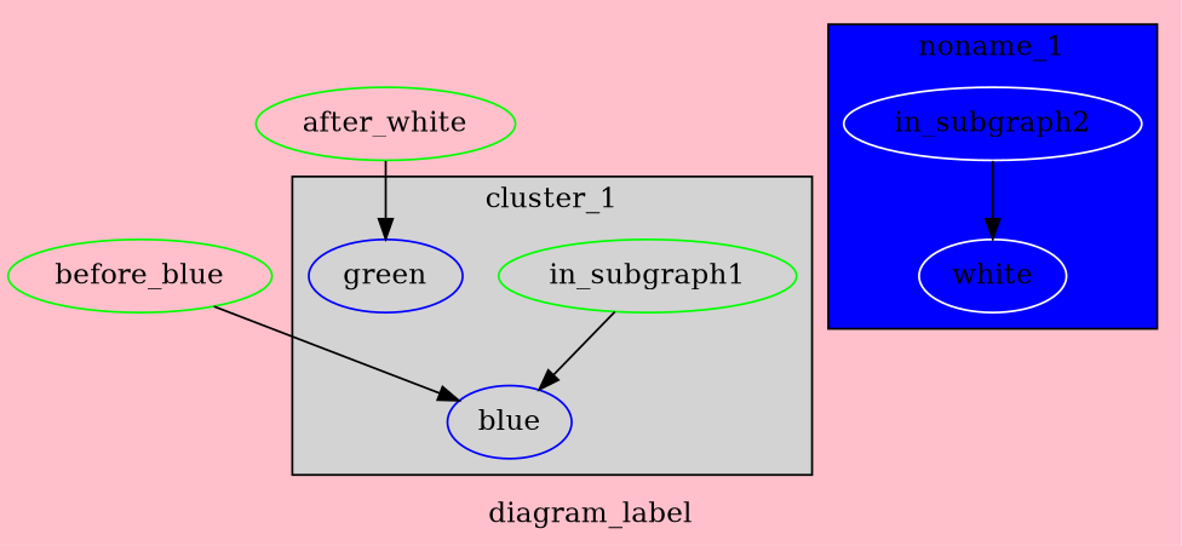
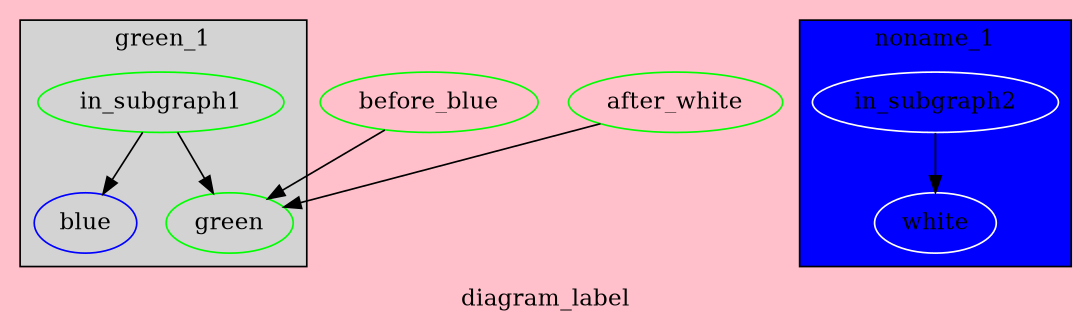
  digraph {
    bgcolor=pink
    label=diagram_label
    node [color=green]
    in_subgraph1
-   green [color=blue]
+   green
    blue [color=blue]
    in_subgraph2 [color=white]
    white [color=white]
    n6 [label=before_blue]
    n7 [label=after_white]
    subgraph cluster_1 {
      bgcolor=lightgrey
-     label=cluster_1
+     label=green_1
      in_subgraph1
      green
      blue
    }
    subgraph cluster_2 {
      bgcolor=blue
      label=noname_1
      in_subgraph2
      white
    }
+   in_subgraph1 -> green
    in_subgraph1 -> blue
    in_subgraph2 -> white
-   n6 -> blue
+   n6 -> green
    n7 -> green
  }
